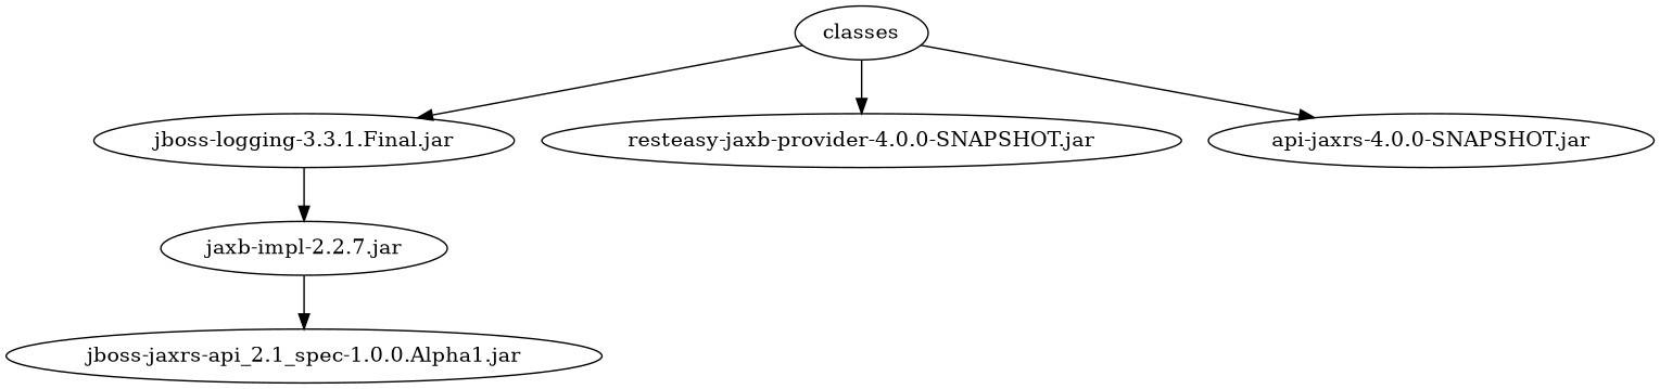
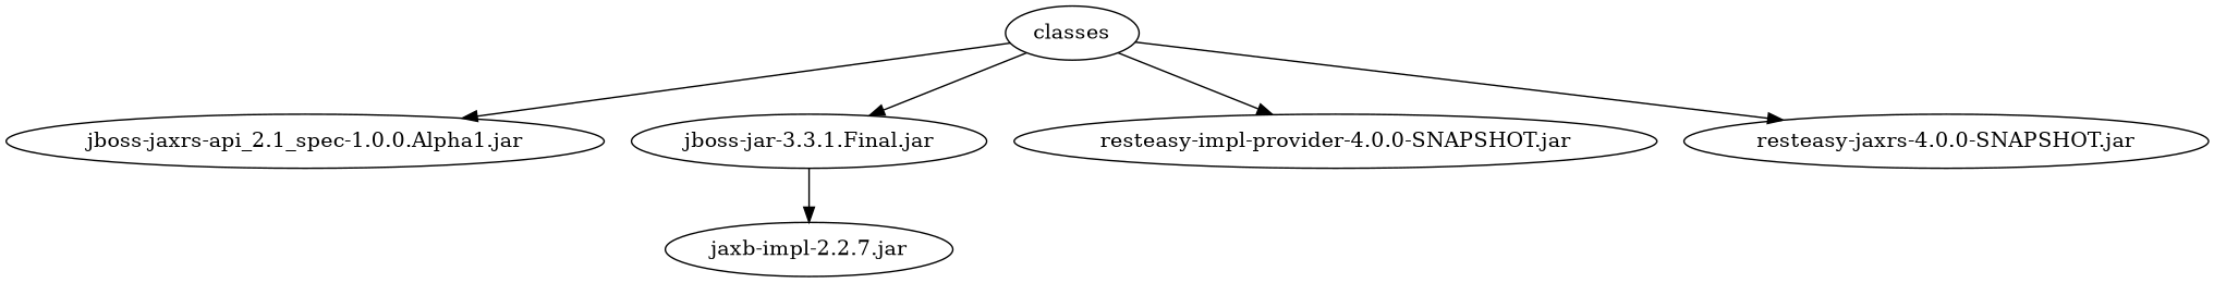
  digraph {
    classes
    "jboss-jaxrs-api_2.1_spec-1.0.0.Alpha1.jar"
-   "jboss-logging-3.3.1.Final.jar"
-   "resteasy-jaxb-provider-4.0.0-SNAPSHOT.jar"
-   "resteasy-jaxrs-4.0.0-SNAPSHOT.jar" [label="api-jaxrs-4.0.0-SNAPSHOT.jar"]
+   "jboss-logging-3.3.1.Final.jar" [label="jboss-jar-3.3.1.Final.jar"]
+   "resteasy-jaxb-provider-4.0.0-SNAPSHOT.jar" [label="resteasy-impl-provider-4.0.0-SNAPSHOT.jar"]
+   "resteasy-jaxrs-4.0.0-SNAPSHOT.jar"
    "jaxb-impl-2.2.7.jar"
-   "jaxb-impl-2.2.7.jar" -> "jboss-jaxrs-api_2.1_spec-1.0.0.Alpha1.jar"
+   classes -> "jboss-jaxrs-api_2.1_spec-1.0.0.Alpha1.jar"
    classes -> "jboss-logging-3.3.1.Final.jar"
    classes -> "resteasy-jaxb-provider-4.0.0-SNAPSHOT.jar"
    classes -> "resteasy-jaxrs-4.0.0-SNAPSHOT.jar"
    "jboss-logging-3.3.1.Final.jar" -> "jaxb-impl-2.2.7.jar"
  }
